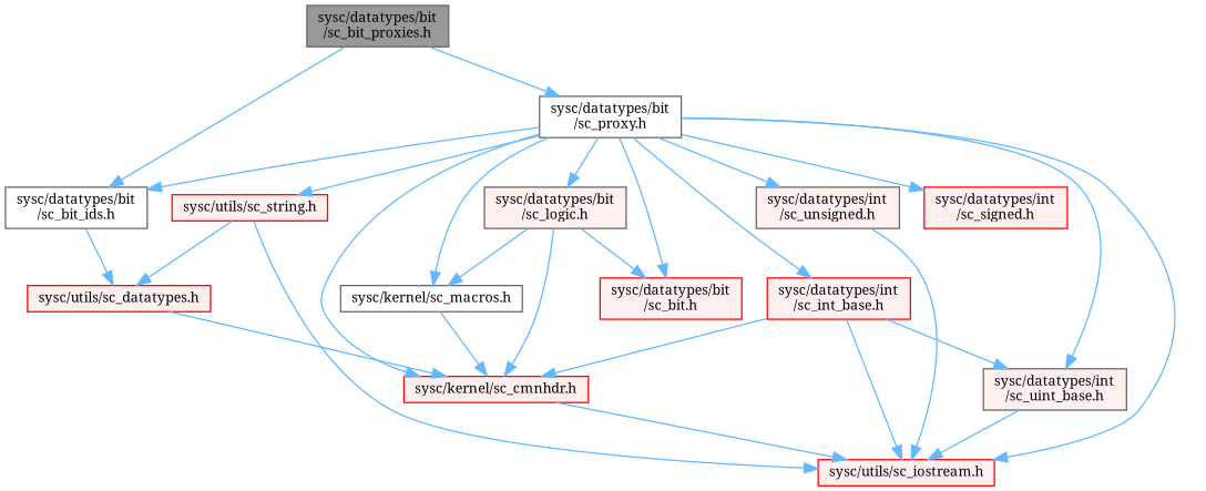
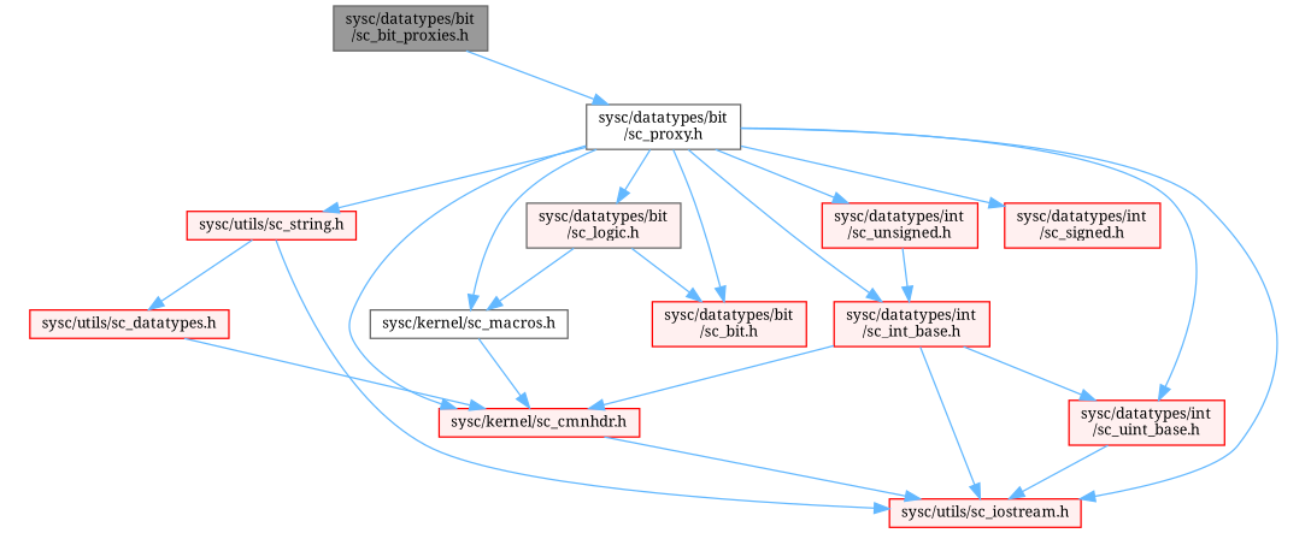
  digraph {
    fontname="Noto Serif"
    node [color=red fillcolor="#FFF0F0" fontname="Noto Serif" fontsize=10 shape=box style=filled]
    edge [color=steelblue1 fontname="Noto Serif" fontsize=10 labelfontname=FreeSans labelfontsize=10 style=solid]
    n1 [color=gray40 fillcolor=grey60 fontcolor=black height=0.2 label="sysc/datatypes/bit\l/sc_bit_proxies.h" width=0.4]
-   n2 [color=grey40 fillcolor=white height=0.2 label="sysc/datatypes/bit\l/sc_bit_ids.h" width=0.4]
    n3 [color=grey40 fillcolor=white height=0.2 label="sysc/datatypes/bit\l/sc_proxy.h" width=0.4]
    n4 [height=0.2 label="sysc/utils/sc_datatypes.h" width=0.4]
    n5 [height=0.2 label="sysc/kernel/sc_cmnhdr.h" width=0.4]
    n6 [height=0.2 label="sysc/utils/sc_iostream.h" width=0.4]
    n7 [height=0.2 label="sysc/datatypes/int\l/sc_signed.h" width=0.4]
-   n8 [color=grey40 height=0.2 label="sysc/datatypes/int\l/sc_unsigned.h" width=0.4]
+   n8 [height=0.2 label="sysc/datatypes/int\l/sc_unsigned.h" width=0.4]
    n9 [height=0.2 label="sysc/datatypes/int\l/sc_int_base.h" width=0.4]
-   n10 [color=grey40 height=0.2 label="sysc/datatypes/int\l/sc_uint_base.h" width=0.4]
+   n10 [height=0.2 label="sysc/datatypes/int\l/sc_uint_base.h" width=0.4]
    n11 [height=0.2 label="sysc/utils/sc_string.h" width=0.4]
    n12 [height=0.2 label="sysc/datatypes/bit\l/sc_bit.h" width=0.4]
    n13 [color=grey40 height=0.2 label="sysc/datatypes/bit\l/sc_logic.h" width=0.4]
    n14 [color=grey40 fillcolor=white height=0.2 label="sysc/kernel/sc_macros.h" width=0.4]
-   n1 -> n2
    n1 -> n3
-   n2 -> n4
-   n3 -> n2
    n3 -> n5
    n3 -> n6
    n3 -> n7
    n3 -> n8
    n3 -> n9
    n3 -> n10
    n3 -> n11
    n3 -> n12
    n3 -> n13
    n3 -> n14
    n4 -> n5
    n5 -> n6
-   n8 -> n6
+   n8 -> n9
    n9 -> n5
    n9 -> n6
    n9 -> n10
    n10 -> n6
    n11 -> n4
    n11 -> n6
-   n13 -> n5
    n13 -> n12
    n13 -> n14
    n14 -> n5
  }
